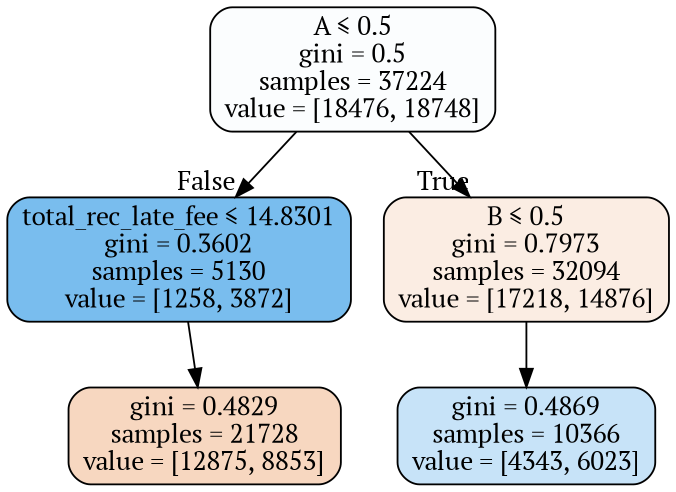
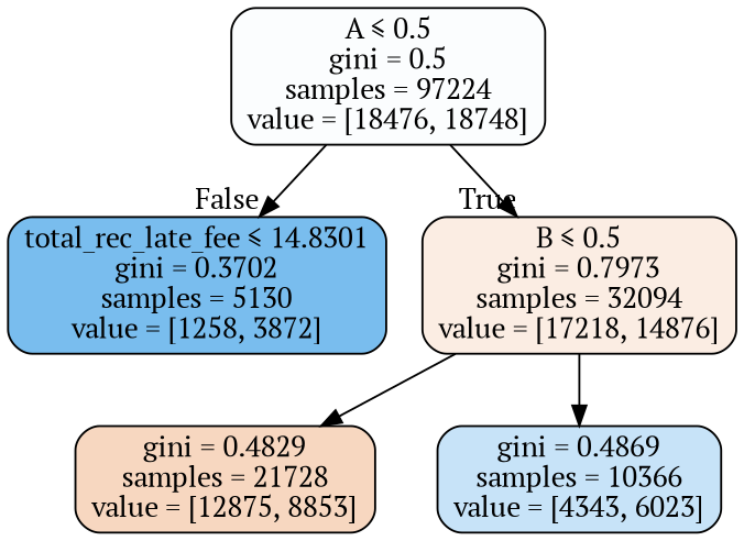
  digraph {
    fontname="PT Serif"
    node [color=black fontname="PT Serif" shape=box style="filled, rounded"]
    edge [fontname="PT Serif"]
-   n1 [fillcolor="#399de504" label=<A &le; 0.5<br/>gini = 0.5<br/>samples = 37224<br/>value = [18476, 18748]>]
+   n1 [fillcolor="#399de504" label=<A &le; 0.5<br/>gini = 0.5<br/>samples = 97224<br/>value = [18476, 18748]>]
    n2 [fillcolor="#e5813923" label=<B &le; 0.5<br/>gini = 0.7973<br/>samples = 32094<br/>value = [17218, 14876]>]
-   n3 [fillcolor="#399de5ac" label=<total_rec_late_fee &le; 14.8301<br/>gini = 0.3602<br/>samples = 5130<br/>value = [1258, 3872]>]
+   n3 [fillcolor="#399de5ac" label=<total_rec_late_fee &le; 14.8301<br/>gini = 0.3702<br/>samples = 5130<br/>value = [1258, 3872]>]
    n4 [fillcolor="#e5813950" label=<gini = 0.4829<br/>samples = 21728<br/>value = [12875, 8853]>]
    n5 [fillcolor="#399de547" label=<gini = 0.4869<br/>samples = 10366<br/>value = [4343, 6023]>]
    n1 -> n2 [headlabel=True labelangle=45 labeldistance=2.5]
    n1 -> n3 [headlabel=False labelangle=-45 labeldistance=2.5]
-   n3 -> n4
+   n2 -> n4
    n2 -> n5
  }
